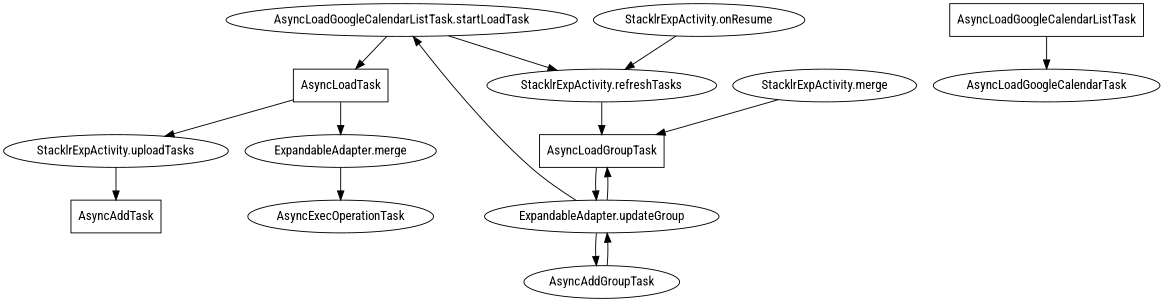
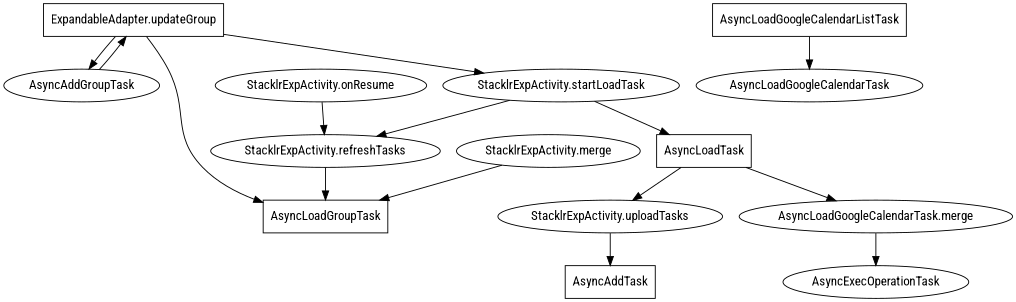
  digraph {
    fontname="Roboto Condensed"
    node [fontname="Roboto Condensed"]
    edge [fontname="Roboto Condensed"]
    AsyncAddTask [shape=box]
    AsyncAddGroupTask [shape=ellipse]
-   "ExpandableAdapter.updateGroup"
+   "ExpandableAdapter.updateGroup" [shape=box]
    AsyncLoadGroupTask [shape=box]
-   "StacklrExpActivity.startLoadTask" [label="AsyncLoadGoogleCalendarListTask.startLoadTask"]
+   "StacklrExpActivity.startLoadTask"
    AsyncLoadTask [shape=box]
    "StacklrExpActivity.uploadTasks"
-   "ExpandableAdapter.merge"
+   "ExpandableAdapter.merge" [label="AsyncLoadGoogleCalendarTask.merge"]
    AsyncExecOperationTask [shape=ellipse]
    AsyncLoadGoogleCalendarListTask [shape=box]
    AsyncLoadGoogleCalendarTask [shape=ellipse]
    "StacklrExpActivity.refreshTasks"
    "StacklrExpActivity.onResume"
    n14 [label="StacklrExpActivity.merge"]
    AsyncAddGroupTask -> "ExpandableAdapter.updateGroup"
    "ExpandableAdapter.updateGroup" -> AsyncAddGroupTask
    "ExpandableAdapter.updateGroup" -> AsyncLoadGroupTask
    "ExpandableAdapter.updateGroup" -> "StacklrExpActivity.startLoadTask"
-   AsyncLoadGroupTask -> "ExpandableAdapter.updateGroup"
    "StacklrExpActivity.startLoadTask" -> AsyncLoadTask
    "StacklrExpActivity.startLoadTask" -> "StacklrExpActivity.refreshTasks"
    AsyncLoadTask -> "StacklrExpActivity.uploadTasks"
    AsyncLoadTask -> "ExpandableAdapter.merge"
    "StacklrExpActivity.uploadTasks" -> AsyncAddTask
    "ExpandableAdapter.merge" -> AsyncExecOperationTask
    AsyncLoadGoogleCalendarListTask -> AsyncLoadGoogleCalendarTask
    "StacklrExpActivity.refreshTasks" -> AsyncLoadGroupTask
    "StacklrExpActivity.onResume" -> "StacklrExpActivity.refreshTasks"
    n14 -> AsyncLoadGroupTask
  }
